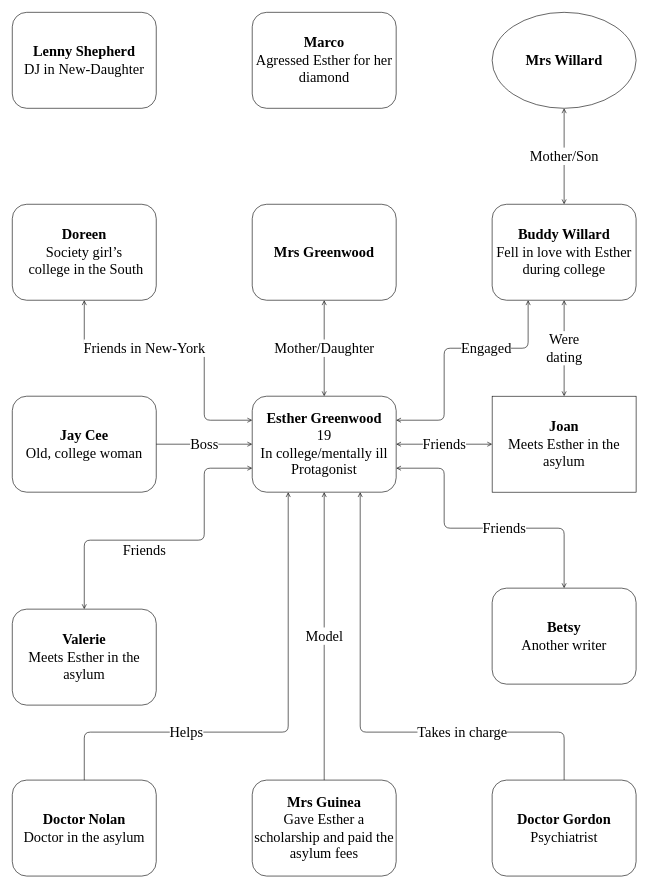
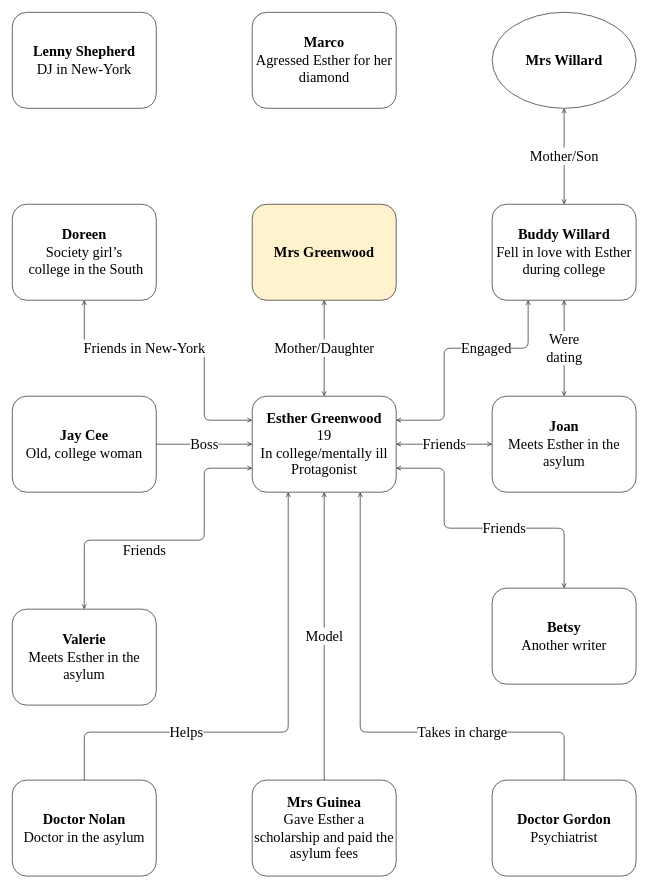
  <mxCell id="0" />
  <mxCell id="1" parent="0" />
  <mxCell id="2" value="Takes in charge" style="endArrow=open;startArrow=none;html=1;shadow=0;strokeColor=#000000;strokeWidth=1;fontFamily=CMU Serif;fontSize=24;fontColor=#000000;exitX=0.5;exitY=0;exitDx=0;exitDy=0;startFill=0;endFill=0;edgeStyle=orthogonalEdgeStyle;spacingLeft=0;spacingBottom=0;spacingRight=0;verticalAlign=middle;entryX=0.75;entryY=1;entryDx=0;entryDy=0;" parent="1" source="5" target="6" edge="1"><mxGeometry x="-0.39" width="50" height="50" relative="1" as="geometry"><mxPoint x="270" y="550" as="sourcePoint" /><mxPoint x="670" y="810" as="targetPoint" /><Array as="points"><mxPoint x="940" y="1220" /><mxPoint x="600" y="1220" /></Array><mxPoint as="offset" /></mxGeometry></mxCell>
  <mxCell id="3" value="&lt;b style=&quot;font-size: 24px;&quot;&gt;Doctor Nolan&lt;/b&gt;&lt;br style=&quot;font-size: 24px;&quot;&gt;Doctor in the asylum" style="whiteSpace=wrap;html=1;fontFamily=CMU Serif;fontColor=#000000;strokeColor=#000000;rounded=1;verticalAlign=middle;fontSize=24;" parent="1" vertex="1"><mxGeometry x="20" y="1300" width="240" height="160" as="geometry" /></mxCell>
  <mxCell id="4" value="&lt;font style=&quot;font-size: 24px;&quot;&gt;Helps&lt;/font&gt;" style="edgeStyle=orthogonalEdgeStyle;orthogonalLoop=1;jettySize=auto;html=1;shadow=0;startArrow=none;startFill=0;endArrow=open;endFill=0;fontFamily=CMU Serif;fontColor=#000000;fontSize=24;strokeColor=#000000;entryX=0.25;entryY=1;entryDx=0;entryDy=0;exitX=0.5;exitY=0;exitDx=0;exitDy=0;verticalAlign=middle;" parent="1" source="3" target="6" edge="1"><mxGeometry x="-0.39" relative="1" as="geometry"><mxPoint x="150" y="700" as="sourcePoint" /><mxPoint x="260" y="600" as="targetPoint" /><Array as="points"><mxPoint x="140" y="1220" /><mxPoint x="480" y="1220" /></Array><mxPoint as="offset" /></mxGeometry></mxCell>
  <mxCell id="5" value="&lt;b style=&quot;font-size: 24px;&quot;&gt;Doctor Gordon&lt;/b&gt;&lt;br style=&quot;font-size: 24px;&quot;&gt;Psychiatrist" style="whiteSpace=wrap;html=1;fontFamily=CMU Serif;fontColor=#000000;strokeColor=#000000;rounded=1;verticalAlign=middle;fontSize=24;" parent="1" vertex="1"><mxGeometry x="820" y="1300" width="240" height="160" as="geometry" /></mxCell>
  <mxCell id="6" value="&lt;font data-font-src=&quot;https://fontlibrary.org/assets/fonts/cmu-sans-serif/0da0d92e6bacf5e091c1ae85c4da581d/1b24573c1e6cf956df63c20903efe11d/CMUSansSerifMedium.ttf&quot; style=&quot;font-size: 24px;&quot;&gt;&lt;b style=&quot;font-size: 24px;&quot;&gt;Esther Greenwood&lt;/b&gt;&lt;br style=&quot;font-size: 24px;&quot;&gt;19&lt;br&gt;In college/mentally ill&lt;br&gt;Protagonist&lt;br style=&quot;font-size: 24px;&quot;&gt;&lt;/font&gt;" style="whiteSpace=wrap;html=1;fontFamily=CMU Serif;strokeColor=#000000;fontColor=#000000;fontSize=24;rounded=1;verticalAlign=middle;" parent="1" vertex="1"><mxGeometry x="420" y="660" width="240" height="160" as="geometry" /></mxCell>
  <mxCell id="7" value="&lt;b style=&quot;font-size: 24px;&quot;&gt;Doreen&lt;/b&gt;&lt;br style=&quot;font-size: 24px;&quot;&gt;Society girl’s&lt;br&gt;&amp;nbsp;college in the South" style="whiteSpace=wrap;html=1;fontFamily=CMU Serif;fontColor=#000000;strokeColor=#000000;rounded=1;verticalAlign=middle;fontSize=24;" parent="1" vertex="1"><mxGeometry x="20" y="340" width="240" height="160" as="geometry" /></mxCell>
  <mxCell id="8" value="&lt;b style=&quot;font-size: 24px;&quot;&gt;Betsy&lt;/b&gt;&lt;br style=&quot;font-size: 24px;&quot;&gt;Another writer" style="whiteSpace=wrap;html=1;fontFamily=CMU Serif;fontColor=#000000;strokeColor=#000000;rounded=1;verticalAlign=middle;fontSize=24;" parent="1" vertex="1"><mxGeometry x="820" y="980" width="240" height="160" as="geometry" /></mxCell>
  <mxCell id="9" value="Friends" style="edgeStyle=orthogonalEdgeStyle;jumpSize=1;orthogonalLoop=1;jettySize=auto;html=1;shadow=0;startArrow=open;startFill=0;endArrow=open;endFill=0;strokeColor=#000000;strokeWidth=1;fontFamily=CMU Serif;fontSize=24;fontColor=#000000;verticalAlign=middle;exitX=1;exitY=0.75;exitDx=0;exitDy=0;entryX=0.5;entryY=0;entryDx=0;entryDy=0;" parent="1" source="6" target="8" edge="1"><mxGeometry y="320" as="geometry"><Array as="points"><mxPoint x="740" y="780" /><mxPoint x="740" y="880" /><mxPoint x="940" y="880" /></Array><mxPoint x="40" as="offset" /></mxGeometry></mxCell>
  <mxCell id="10" value="&lt;span style=&quot;font-size: 24px;&quot;&gt;&lt;b&gt;Buddy Willard&lt;/b&gt;&lt;br&gt;Fell in love with Esther during college&lt;br&gt;&lt;/span&gt;" style="whiteSpace=wrap;html=1;fontFamily=CMU Serif;fontColor=#000000;strokeColor=#000000;rounded=1;verticalAlign=middle;fontSize=24;" parent="1" vertex="1"><mxGeometry x="820" y="340" width="240" height="160" as="geometry" /></mxCell>
  <mxCell id="11" value="&lt;b&gt;Jay Cee&lt;br&gt;&lt;/b&gt;Old, college woman" style="whiteSpace=wrap;html=1;fontFamily=CMU Serif;fontColor=#000000;strokeColor=#000000;rounded=1;verticalAlign=middle;fontSize=24;" parent="1" vertex="1"><mxGeometry x="20" y="660" width="240" height="160" as="geometry" /></mxCell>
  <mxCell id="12" value="Boss" style="edgeStyle=orthogonalEdgeStyle;jumpSize=1;orthogonalLoop=1;jettySize=auto;html=1;shadow=0;startArrow=none;startFill=0;endArrow=open;endFill=0;strokeColor=#000000;strokeWidth=1;fontFamily=CMU Serif;fontSize=24;fontColor=#000000;verticalAlign=middle;" parent="1" source="11" target="6" edge="1"><mxGeometry x="20" y="380" as="geometry" /></mxCell>
- <mxCell id="13" value="&lt;b style=&quot;font-size: 24px;&quot;&gt;Lenny&amp;nbsp;&lt;/b&gt;&lt;b&gt;Shepherd&lt;br&gt;&lt;/b&gt;DJ in New-Daughter" style="whiteSpace=wrap;html=1;fontFamily=CMU Serif;fontColor=#000000;strokeColor=#000000;rounded=1;verticalAlign=middle;fontSize=24;" vertex="1" parent="1"><mxGeometry x="20" y="20" width="240" height="160" as="geometry" /></mxCell>
+ <mxCell id="13" value="&lt;b style=&quot;font-size: 24px;&quot;&gt;Lenny&amp;nbsp;&lt;/b&gt;&lt;b&gt;Shepherd&lt;br&gt;&lt;/b&gt;DJ in New-York" style="whiteSpace=wrap;html=1;fontFamily=CMU Serif;fontColor=#000000;strokeColor=#000000;rounded=1;verticalAlign=middle;fontSize=24;" vertex="1" parent="1"><mxGeometry x="20" y="20" width="240" height="160" as="geometry" /></mxCell>
  <mxCell id="14" value="&lt;b style=&quot;font-size: 24px;&quot;&gt;Mrs Willard&lt;/b&gt;" style="ellipse;whiteSpace=wrap;html=1;fontFamily=CMU Serif;fontColor=#000000;strokeColor=#000000;verticalAlign=middle;fontSize=24;" vertex="1" parent="1"><mxGeometry x="820" y="20" width="240" height="160" as="geometry" /></mxCell>
  <mxCell id="15" value="Engaged" style="endArrow=open;startArrow=open;html=1;shadow=0;strokeColor=#000000;strokeWidth=1;fontFamily=CMU Serif;fontSize=24;fontColor=#000000;exitX=0.25;exitY=1;exitDx=0;exitDy=0;startFill=0;endFill=0;edgeStyle=orthogonalEdgeStyle;spacingLeft=0;spacingBottom=0;spacingRight=0;verticalAlign=middle;entryX=1;entryY=0.25;entryDx=0;entryDy=0;" edge="1" parent="1" source="10" target="6"><mxGeometry x="-0.286" width="50" height="50" relative="1" as="geometry"><mxPoint x="1040" y="600" as="sourcePoint" /><mxPoint x="700" y="440" as="targetPoint" /><Array as="points"><mxPoint x="880" y="580" /><mxPoint x="740" y="580" /><mxPoint x="740" y="700" /></Array><mxPoint as="offset" /></mxGeometry></mxCell>
  <mxCell id="16" value="&lt;font&gt;Mother/Son&lt;br&gt;&lt;/font&gt;" style="edgeStyle=orthogonalEdgeStyle;orthogonalLoop=1;jettySize=auto;html=1;shadow=0;startArrow=open;startFill=0;endArrow=open;endFill=0;fontFamily=CMU Serif;fontColor=#000000;fontSize=24;strokeColor=#000000;verticalAlign=middle;entryX=0.5;entryY=1;entryDx=0;entryDy=0;exitX=0.5;exitY=0;exitDx=0;exitDy=0;" edge="1" parent="1" source="10" target="14"><mxGeometry x="419.55" y="20" as="geometry"><mxPoint x="939.55" y="340" as="sourcePoint" /><mxPoint x="939.55" y="180" as="targetPoint" /></mxGeometry></mxCell>
  <mxCell id="17" value="Friends in New-York" style="endArrow=open;startArrow=open;html=1;shadow=0;strokeColor=#000000;strokeWidth=1;fontFamily=CMU Serif;fontSize=24;fontColor=#000000;exitX=0.5;exitY=1;exitDx=0;exitDy=0;startFill=0;endFill=0;edgeStyle=orthogonalEdgeStyle;spacingLeft=0;spacingBottom=0;spacingRight=0;verticalAlign=middle;entryX=0;entryY=0.25;entryDx=0;entryDy=0;" edge="1" parent="1" source="7" target="6"><mxGeometry x="-0.25" width="50" height="50" relative="1" as="geometry"><mxPoint x="550" y="480" as="sourcePoint" /><mxPoint x="270" y="680" as="targetPoint" /><Array as="points"><mxPoint x="140" y="580" /><mxPoint x="340" y="580" /><mxPoint x="340" y="700" /></Array><mxPoint as="offset" /></mxGeometry></mxCell>
- <mxCell id="18" value="&lt;b style=&quot;font-size: 24px;&quot;&gt;Mrs Greenwood&lt;/b&gt;" style="whiteSpace=wrap;html=1;fontFamily=CMU Serif;fontColor=#000000;strokeColor=#000000;rounded=1;verticalAlign=middle;fontSize=24;" vertex="1" parent="1"><mxGeometry x="420" y="340" width="240" height="160" as="geometry" /></mxCell>
+ <mxCell id="18" value="&lt;b style=&quot;font-size: 24px;&quot;&gt;Mrs Greenwood&lt;/b&gt;" style="whiteSpace=wrap;html=1;fontFamily=CMU Serif;fontColor=#000000;strokeColor=#000000;rounded=1;verticalAlign=middle;fontSize=24;fillColor=#fff2cc;" vertex="1" parent="1"><mxGeometry x="420" y="340" width="240" height="160" as="geometry" /></mxCell>
  <mxCell id="19" value="&lt;font&gt;Mother/Daughter&lt;br&gt;&lt;/font&gt;" style="edgeStyle=orthogonalEdgeStyle;orthogonalLoop=1;jettySize=auto;html=1;shadow=0;startArrow=open;startFill=0;endArrow=open;endFill=0;fontFamily=CMU Serif;fontColor=#000000;fontSize=24;strokeColor=#000000;verticalAlign=middle;entryX=0.5;entryY=1;entryDx=0;entryDy=0;exitX=0.5;exitY=0;exitDx=0;exitDy=0;" edge="1" parent="1" source="6" target="18"><mxGeometry x="19.1" y="340" as="geometry"><mxPoint x="539.55" y="660" as="sourcePoint" /><mxPoint x="539.55" y="500" as="targetPoint" /></mxGeometry></mxCell>
  <mxCell id="20" value="&lt;b style=&quot;font-size: 24px;&quot;&gt;Mrs Guinea&lt;/b&gt;&lt;br style=&quot;font-size: 24px;&quot;&gt;Gave Esther a scholarship and paid the asylum fees" style="whiteSpace=wrap;html=1;fontFamily=CMU Serif;fontColor=#000000;strokeColor=#000000;rounded=1;verticalAlign=middle;fontSize=24;" vertex="1" parent="1"><mxGeometry x="420" y="1300" width="240" height="160" as="geometry" /></mxCell>
  <mxCell id="21" value="Model" style="edgeStyle=orthogonalEdgeStyle;jumpSize=1;orthogonalLoop=1;jettySize=auto;html=1;shadow=0;startArrow=none;startFill=0;endArrow=open;endFill=0;strokeColor=#000000;strokeWidth=1;fontFamily=CMU Serif;fontSize=24;fontColor=#000000;verticalAlign=middle;exitX=0.5;exitY=0;exitDx=0;exitDy=0;entryX=0.5;entryY=1;entryDx=0;entryDy=0;" edge="1" parent="1" source="20" target="6"><mxGeometry x="30" y="390" as="geometry"><mxPoint x="270" y="750" as="sourcePoint" /><mxPoint x="430" y="750" as="targetPoint" /></mxGeometry></mxCell>
- <mxCell id="22" value="&lt;span style=&quot;font-size: 24px;&quot;&gt;&lt;b&gt;Joan&lt;/b&gt;&lt;br&gt;Meets Esther in the asylum&lt;br&gt;&lt;/span&gt;" style="whiteSpace=wrap;html=1;fontFamily=CMU Serif;fontColor=#000000;strokeColor=#000000;verticalAlign=middle;fontSize=24;rounded=0;" vertex="1" parent="1"><mxGeometry x="820" y="660" width="240" height="160" as="geometry" /></mxCell>
+ <mxCell id="22" value="&lt;span style=&quot;font-size: 24px;&quot;&gt;&lt;b&gt;Joan&lt;/b&gt;&lt;br&gt;Meets Esther in the asylum&lt;br&gt;&lt;/span&gt;" style="whiteSpace=wrap;html=1;fontFamily=CMU Serif;fontColor=#000000;strokeColor=#000000;rounded=1;verticalAlign=middle;fontSize=24;" vertex="1" parent="1"><mxGeometry x="820" y="660" width="240" height="160" as="geometry" /></mxCell>
  <mxCell id="23" value="&lt;font&gt;Friends&lt;br&gt;&lt;/font&gt;" style="edgeStyle=orthogonalEdgeStyle;orthogonalLoop=1;jettySize=auto;html=1;shadow=0;startArrow=open;startFill=0;endArrow=open;endFill=0;fontFamily=CMU Serif;fontColor=#000000;fontSize=24;strokeColor=#000000;verticalAlign=middle;entryX=0;entryY=0.5;entryDx=0;entryDy=0;exitX=1;exitY=0.5;exitDx=0;exitDy=0;" edge="1" parent="1" source="6" target="22"><mxGeometry x="29.1" y="350" as="geometry"><mxPoint x="550" y="670" as="sourcePoint" /><mxPoint x="550" y="510" as="targetPoint" /></mxGeometry></mxCell>
  <mxCell id="24" value="&lt;font&gt;Were&lt;br&gt;dating&lt;br&gt;&lt;/font&gt;" style="edgeStyle=orthogonalEdgeStyle;orthogonalLoop=1;jettySize=auto;html=1;shadow=0;startArrow=open;startFill=0;endArrow=open;endFill=0;fontFamily=CMU Serif;fontColor=#000000;fontSize=24;strokeColor=#000000;verticalAlign=middle;entryX=0.5;entryY=1;entryDx=0;entryDy=0;exitX=0.5;exitY=0;exitDx=0;exitDy=0;" edge="1" parent="1" source="22" target="10"><mxGeometry x="39.1" y="360" as="geometry"><mxPoint x="670" y="750" as="sourcePoint" /><mxPoint x="830" y="750" as="targetPoint" /></mxGeometry></mxCell>
  <mxCell id="25" value="&lt;b style=&quot;font-size: 24px;&quot;&gt;Valerie&lt;/b&gt;&lt;br style=&quot;font-size: 24px;&quot;&gt;Meets Esther in the asylum" style="whiteSpace=wrap;html=1;fontFamily=CMU Serif;fontColor=#000000;strokeColor=#000000;rounded=1;verticalAlign=middle;fontSize=24;" vertex="1" parent="1"><mxGeometry x="20" y="1015" width="240" height="160" as="geometry" /></mxCell>
  <mxCell id="26" value="Friends" style="edgeStyle=orthogonalEdgeStyle;jumpSize=1;orthogonalLoop=1;jettySize=auto;html=1;shadow=0;startArrow=open;startFill=0;endArrow=open;endFill=0;strokeColor=#000000;strokeWidth=1;fontFamily=CMU Serif;fontSize=24;fontColor=#000000;verticalAlign=middle;exitX=0;exitY=0.75;exitDx=0;exitDy=0;entryX=0.5;entryY=0;entryDx=0;entryDy=0;" edge="1" parent="1" source="6" target="25"><mxGeometry y="320" as="geometry"><mxPoint x="670" y="790" as="sourcePoint" /><mxPoint x="950" y="990" as="targetPoint" /><Array as="points"><mxPoint x="340" y="780" /><mxPoint x="340" y="900" /><mxPoint x="140" y="900" /></Array><mxPoint x="-40" y="20" as="offset" /></mxGeometry></mxCell>
  <mxCell id="27" value="&lt;b&gt;Marco&lt;/b&gt;&lt;br&gt;Agressed Esther for her diamond" style="whiteSpace=wrap;html=1;fontFamily=CMU Serif;fontColor=#000000;strokeColor=#000000;rounded=1;verticalAlign=middle;fontSize=24;" vertex="1" parent="1"><mxGeometry x="420" y="20" width="240" height="160" as="geometry" /></mxCell>
